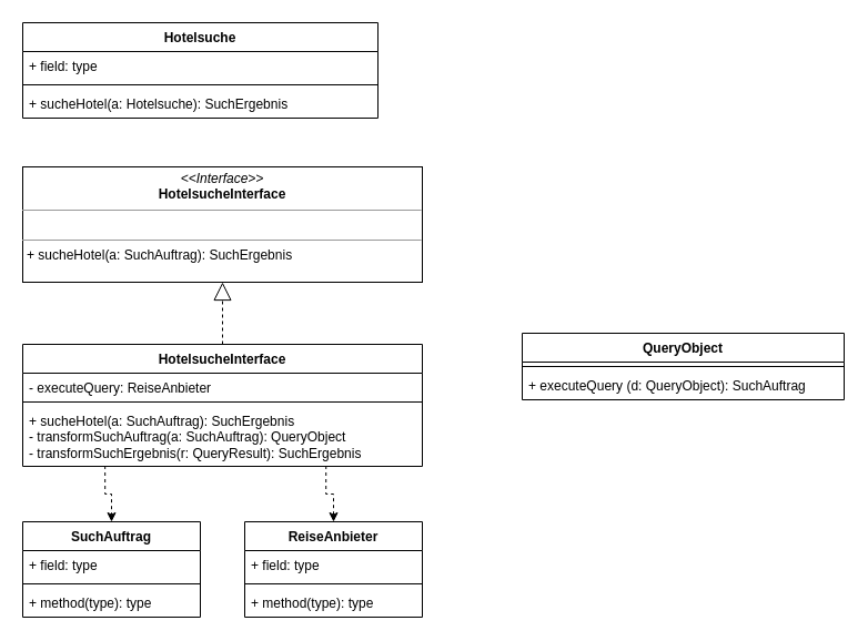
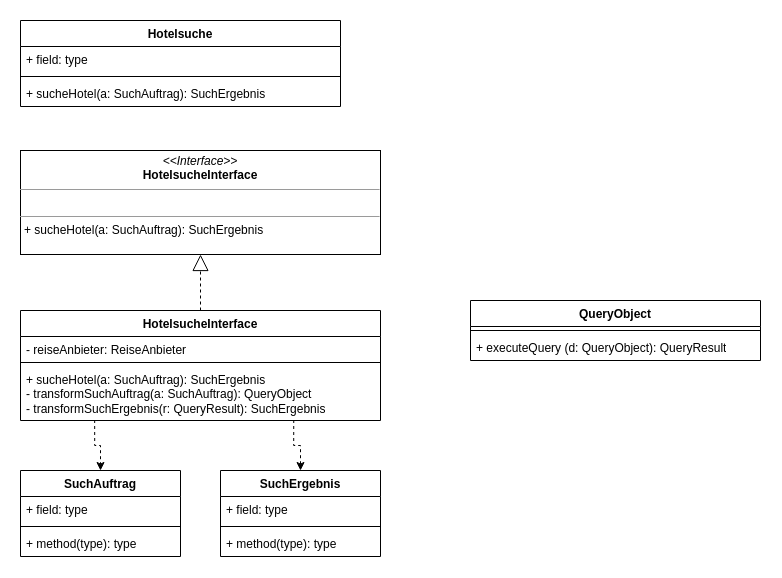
  <mxCell id="0" />
  <mxCell id="1" parent="0" />
  <mxCell id="2" value="Hotelsuche" style="swimlane;fontStyle=1;align=center;verticalAlign=top;childLayout=stackLayout;horizontal=1;startSize=26;horizontalStack=0;resizeParent=1;resizeParentMax=0;resizeLast=0;collapsible=1;marginBottom=0;whiteSpace=wrap;html=1;" vertex="1" parent="1"><mxGeometry x="20" y="20" width="320" height="86" as="geometry" /></mxCell>
  <mxCell id="3" value="+ field: type" style="text;align=left;verticalAlign=top;spacingLeft=4;spacingRight=4;overflow=hidden;rotatable=0;points=[[0,0.5],[1,0.5]];portConstraint=eastwest;whiteSpace=wrap;html=1;" vertex="1" parent="2"><mxGeometry y="26" width="320" height="26" as="geometry" /></mxCell>
  <mxCell id="4" value="" style="line;strokeWidth=1;fillColor=none;align=left;verticalAlign=middle;spacingTop=-1;spacingLeft=3;spacingRight=3;rotatable=0;labelPosition=right;points=[];portConstraint=eastwest;strokeColor=inherit;" vertex="1" parent="2"><mxGeometry y="52" width="320" height="8" as="geometry" /></mxCell>
- <mxCell id="5" value="+ sucheHotel(a: Hotelsuche): SuchErgebnis&amp;nbsp;" style="text;strokeColor=none;fillColor=none;align=left;verticalAlign=top;spacingLeft=4;spacingRight=4;overflow=hidden;rotatable=0;points=[[0,0.5],[1,0.5]];portConstraint=eastwest;whiteSpace=wrap;html=1;" vertex="1" parent="2"><mxGeometry y="60" width="320" height="26" as="geometry" /></mxCell>
+ <mxCell id="5" value="+ sucheHotel(a: SuchAuftrag): SuchErgebnis&amp;nbsp;" style="text;strokeColor=none;fillColor=none;align=left;verticalAlign=top;spacingLeft=4;spacingRight=4;overflow=hidden;rotatable=0;points=[[0,0.5],[1,0.5]];portConstraint=eastwest;whiteSpace=wrap;html=1;" vertex="1" parent="2"><mxGeometry y="60" width="320" height="26" as="geometry" /></mxCell>
  <mxCell id="6" value="QueryObject" style="swimlane;fontStyle=1;align=center;verticalAlign=top;childLayout=stackLayout;horizontal=1;startSize=26;horizontalStack=0;resizeParent=1;resizeParentMax=0;resizeLast=0;collapsible=1;marginBottom=0;whiteSpace=wrap;html=1;" vertex="1" parent="1"><mxGeometry x="470" y="300" width="290" height="60" as="geometry" /></mxCell>
  <mxCell id="7" value="" style="line;strokeWidth=1;fillColor=none;align=left;verticalAlign=middle;spacingTop=-1;spacingLeft=3;spacingRight=3;rotatable=0;labelPosition=right;points=[];portConstraint=eastwest;strokeColor=inherit;" vertex="1" parent="6"><mxGeometry y="26" width="290" height="8" as="geometry" /></mxCell>
- <mxCell id="8" value="+ executeQuery (d: QueryObject): SuchAuftrag" style="text;strokeColor=none;fillColor=none;align=left;verticalAlign=top;spacingLeft=4;spacingRight=4;overflow=hidden;rotatable=0;points=[[0,0.5],[1,0.5]];portConstraint=eastwest;whiteSpace=wrap;html=1;" vertex="1" parent="6"><mxGeometry y="34" width="290" height="26" as="geometry" /></mxCell>
+ <mxCell id="8" value="+ executeQuery (d: QueryObject): QueryResult" style="text;strokeColor=none;fillColor=none;align=left;verticalAlign=top;spacingLeft=4;spacingRight=4;overflow=hidden;rotatable=0;points=[[0,0.5],[1,0.5]];portConstraint=eastwest;whiteSpace=wrap;html=1;" vertex="1" parent="6"><mxGeometry y="34" width="290" height="26" as="geometry" /></mxCell>
  <mxCell id="9" value="" style="edgeStyle=orthogonalEdgeStyle;rounded=0;orthogonalLoop=1;jettySize=auto;html=1;dashed=1;endArrow=block;endFill=0;endSize=14;" edge="1" parent="1" source="10" target="14"><mxGeometry relative="1" as="geometry" /></mxCell>
  <mxCell id="10" value="HotelsucheInterface" style="swimlane;fontStyle=1;align=center;verticalAlign=top;childLayout=stackLayout;horizontal=1;startSize=26;horizontalStack=0;resizeParent=1;resizeParentMax=0;resizeLast=0;collapsible=1;marginBottom=0;whiteSpace=wrap;html=1;" vertex="1" parent="1"><mxGeometry x="20" y="310" width="360" height="110" as="geometry" /></mxCell>
- <mxCell id="11" value="- executeQuery: ReiseAnbieter" style="text;strokeColor=none;fillColor=none;align=left;verticalAlign=top;spacingLeft=4;spacingRight=4;overflow=hidden;rotatable=0;points=[[0,0.5],[1,0.5]];portConstraint=eastwest;whiteSpace=wrap;html=1;" vertex="1" parent="10"><mxGeometry y="26" width="360" height="22" as="geometry" /></mxCell>
+ <mxCell id="11" value="- reiseAnbieter: ReiseAnbieter" style="text;strokeColor=none;fillColor=none;align=left;verticalAlign=top;spacingLeft=4;spacingRight=4;overflow=hidden;rotatable=0;points=[[0,0.5],[1,0.5]];portConstraint=eastwest;whiteSpace=wrap;html=1;" vertex="1" parent="10"><mxGeometry y="26" width="360" height="22" as="geometry" /></mxCell>
  <mxCell id="12" value="" style="line;strokeWidth=1;fillColor=none;align=left;verticalAlign=middle;spacingTop=-1;spacingLeft=3;spacingRight=3;rotatable=0;labelPosition=right;points=[];portConstraint=eastwest;strokeColor=inherit;" vertex="1" parent="10"><mxGeometry y="48" width="360" height="8" as="geometry" /></mxCell>
  <mxCell id="13" value="+ sucheHotel(a: SuchAuftrag): SuchErgebnis&lt;br&gt;- transformSuchAuftrag(a: SuchAuftrag): QueryObject&lt;br&gt;- transformSuchErgebnis(r: QueryResult): SuchErgebnis" style="text;strokeColor=none;fillColor=none;align=left;verticalAlign=top;spacingLeft=4;spacingRight=4;overflow=hidden;rotatable=0;points=[[0,0.5],[1,0.5]];portConstraint=eastwest;whiteSpace=wrap;html=1;" vertex="1" parent="10"><mxGeometry y="56" width="360" height="54" as="geometry" /></mxCell>
  <mxCell id="14" value="&lt;p style=&quot;margin:0px;margin-top:4px;text-align:center;&quot;&gt;&lt;i&gt;&amp;lt;&amp;lt;Interface&amp;gt;&amp;gt;&lt;/i&gt;&lt;br&gt;&lt;b&gt;HotelsucheInterface&lt;/b&gt;&lt;/p&gt;&lt;hr size=&quot;1&quot;&gt;&lt;p style=&quot;margin:0px;margin-left:4px;&quot;&gt;&lt;br&gt;&lt;/p&gt;&lt;hr size=&quot;1&quot;&gt;&lt;p style=&quot;margin:0px;margin-left:4px;&quot;&gt;+ sucheHotel(a: SuchAuftrag): SuchErgebnis&lt;/p&gt;" style="verticalAlign=top;align=left;overflow=fill;fontSize=12;fontFamily=Helvetica;html=1;whiteSpace=wrap;fillColor=none;" vertex="1" parent="1"><mxGeometry x="20" y="150" width="360" height="104" as="geometry" /></mxCell>
  <mxCell id="15" value="SuchAuftrag" style="swimlane;fontStyle=1;align=center;verticalAlign=top;childLayout=stackLayout;horizontal=1;startSize=26;horizontalStack=0;resizeParent=1;resizeParentMax=0;resizeLast=0;collapsible=1;marginBottom=0;whiteSpace=wrap;html=1;" vertex="1" parent="1"><mxGeometry x="20" y="470" width="160" height="86" as="geometry" /></mxCell>
  <mxCell id="16" value="+ field: type" style="text;strokeColor=none;fillColor=none;align=left;verticalAlign=top;spacingLeft=4;spacingRight=4;overflow=hidden;rotatable=0;points=[[0,0.5],[1,0.5]];portConstraint=eastwest;whiteSpace=wrap;html=1;" vertex="1" parent="15"><mxGeometry y="26" width="160" height="26" as="geometry" /></mxCell>
  <mxCell id="17" value="" style="line;strokeWidth=1;fillColor=none;align=left;verticalAlign=middle;spacingTop=-1;spacingLeft=3;spacingRight=3;rotatable=0;labelPosition=right;points=[];portConstraint=eastwest;strokeColor=inherit;" vertex="1" parent="15"><mxGeometry y="52" width="160" height="8" as="geometry" /></mxCell>
  <mxCell id="18" value="+ method(type): type" style="text;strokeColor=none;fillColor=none;align=left;verticalAlign=top;spacingLeft=4;spacingRight=4;overflow=hidden;rotatable=0;points=[[0,0.5],[1,0.5]];portConstraint=eastwest;whiteSpace=wrap;html=1;" vertex="1" parent="15"><mxGeometry y="60" width="160" height="26" as="geometry" /></mxCell>
- <mxCell id="19" value="ReiseAnbieter" style="swimlane;fontStyle=1;align=center;verticalAlign=top;childLayout=stackLayout;horizontal=1;startSize=26;horizontalStack=0;resizeParent=1;resizeParentMax=0;resizeLast=0;collapsible=1;marginBottom=0;whiteSpace=wrap;html=1;" vertex="1" parent="1"><mxGeometry x="220" y="470" width="160" height="86" as="geometry" /></mxCell>
+ <mxCell id="19" value="SuchErgebnis" style="swimlane;fontStyle=1;align=center;verticalAlign=top;childLayout=stackLayout;horizontal=1;startSize=26;horizontalStack=0;resizeParent=1;resizeParentMax=0;resizeLast=0;collapsible=1;marginBottom=0;whiteSpace=wrap;html=1;" vertex="1" parent="1"><mxGeometry x="220" y="470" width="160" height="86" as="geometry" /></mxCell>
  <mxCell id="20" value="+ field: type" style="text;strokeColor=none;fillColor=none;align=left;verticalAlign=top;spacingLeft=4;spacingRight=4;overflow=hidden;rotatable=0;points=[[0,0.5],[1,0.5]];portConstraint=eastwest;whiteSpace=wrap;html=1;" vertex="1" parent="19"><mxGeometry y="26" width="160" height="26" as="geometry" /></mxCell>
  <mxCell id="21" value="" style="line;strokeWidth=1;fillColor=none;align=left;verticalAlign=middle;spacingTop=-1;spacingLeft=3;spacingRight=3;rotatable=0;labelPosition=right;points=[];portConstraint=eastwest;strokeColor=inherit;" vertex="1" parent="19"><mxGeometry y="52" width="160" height="8" as="geometry" /></mxCell>
  <mxCell id="22" value="+ method(type): type" style="text;strokeColor=none;fillColor=none;align=left;verticalAlign=top;spacingLeft=4;spacingRight=4;overflow=hidden;rotatable=0;points=[[0,0.5],[1,0.5]];portConstraint=eastwest;whiteSpace=wrap;html=1;" vertex="1" parent="19"><mxGeometry y="60" width="160" height="26" as="geometry" /></mxCell>
  <mxCell id="23" style="edgeStyle=orthogonalEdgeStyle;rounded=0;orthogonalLoop=1;jettySize=auto;html=1;entryX=0.5;entryY=0;entryDx=0;entryDy=0;dashed=1;exitX=0.206;exitY=0.991;exitDx=0;exitDy=0;exitPerimeter=0;" edge="1" parent="1" source="13" target="15"><mxGeometry relative="1" as="geometry" /></mxCell>
  <mxCell id="24" style="edgeStyle=orthogonalEdgeStyle;rounded=0;orthogonalLoop=1;jettySize=auto;html=1;exitX=0.759;exitY=0.991;exitDx=0;exitDy=0;dashed=1;exitPerimeter=0;" edge="1" parent="1" source="13" target="19"><mxGeometry relative="1" as="geometry" /></mxCell>
